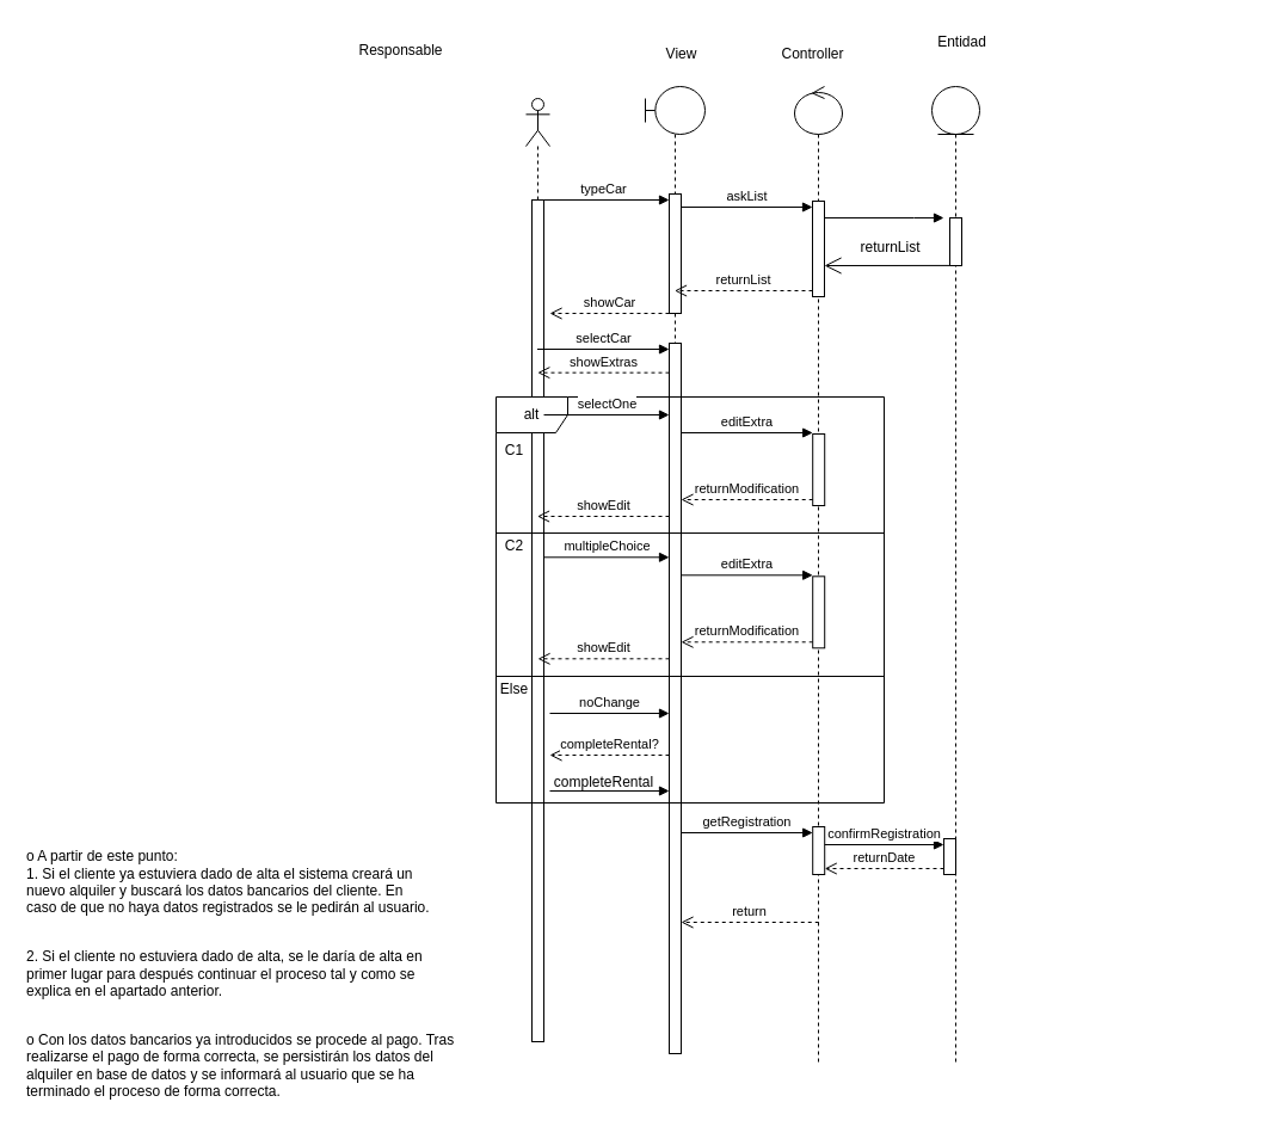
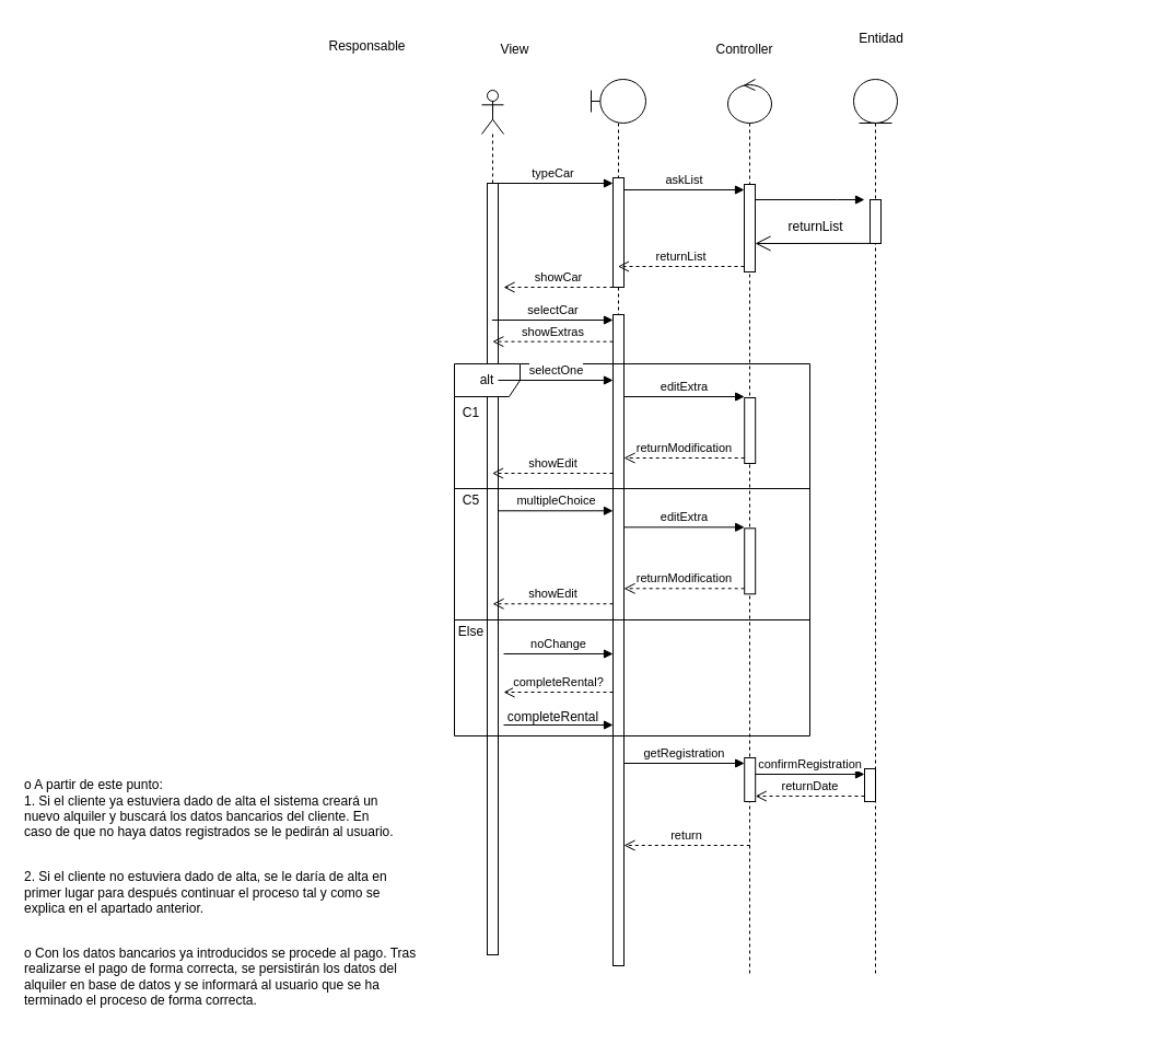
  <mxCell id="0" />
  <mxCell id="1" parent="0" />
  <mxCell id="2" value="" style="shape=umlLifeline;perimeter=lifelinePerimeter;whiteSpace=wrap;html=1;container=1;dropTarget=0;collapsible=0;recursiveResize=0;outlineConnect=0;portConstraint=eastwest;newEdgeStyle={&quot;curved&quot;:0,&quot;rounded&quot;:0};participant=umlActor;" parent="1" vertex="1"><mxGeometry x="440" y="82" width="20" height="790" as="geometry" /></mxCell>
  <mxCell id="3" value="" style="html=1;points=[[0,0,0,0,5],[0,1,0,0,-5],[1,0,0,0,5],[1,1,0,0,-5]];perimeter=orthogonalPerimeter;outlineConnect=0;targetShapes=umlLifeline;portConstraint=eastwest;newEdgeStyle={&quot;curved&quot;:0,&quot;rounded&quot;:0};" vertex="1" parent="2"><mxGeometry x="5" y="85" width="10" height="705" as="geometry" /></mxCell>
  <mxCell id="4" value="" style="shape=umlLifeline;perimeter=lifelinePerimeter;whiteSpace=wrap;html=1;container=1;dropTarget=0;collapsible=0;recursiveResize=0;outlineConnect=0;portConstraint=eastwest;newEdgeStyle={&quot;curved&quot;:0,&quot;rounded&quot;:0};participant=umlControl;" parent="1" vertex="1"><mxGeometry x="665" y="72" width="40" height="820" as="geometry" /></mxCell>
  <mxCell id="5" value="" style="html=1;points=[[0,0,0,0,5],[0,1,0,0,-5],[1,0,0,0,5],[1,1,0,0,-5]];perimeter=orthogonalPerimeter;outlineConnect=0;targetShapes=umlLifeline;portConstraint=eastwest;newEdgeStyle={&quot;curved&quot;:0,&quot;rounded&quot;:0};" vertex="1" parent="4"><mxGeometry x="15" y="96" width="10" height="80" as="geometry" /></mxCell>
  <mxCell id="6" value="" style="html=1;points=[[0,0,0,0,5],[0,1,0,0,-5],[1,0,0,0,5],[1,1,0,0,-5]];perimeter=orthogonalPerimeter;outlineConnect=0;targetShapes=umlLifeline;portConstraint=eastwest;newEdgeStyle={&quot;curved&quot;:0,&quot;rounded&quot;:0};" vertex="1" parent="4"><mxGeometry x="15.21" y="291" width="10" height="60" as="geometry" /></mxCell>
  <mxCell id="7" value="editExtra" style="html=1;verticalAlign=bottom;endArrow=block;curved=0;rounded=0;entryX=0;entryY=0;entryDx=0;entryDy=5;" edge="1" parent="4"><mxGeometry relative="1" as="geometry"><mxPoint x="-95" y="290" as="sourcePoint" /><mxPoint x="15.21" y="290" as="targetPoint" /></mxGeometry></mxCell>
  <mxCell id="8" value="returnModification" style="html=1;verticalAlign=bottom;endArrow=open;dashed=1;endSize=8;curved=0;rounded=0;exitX=0;exitY=1;exitDx=0;exitDy=-5;" edge="1" parent="4" source="6"><mxGeometry relative="1" as="geometry"><mxPoint x="-95" y="346" as="targetPoint" /></mxGeometry></mxCell>
  <mxCell id="9" value="" style="html=1;points=[[0,0,0,0,5],[0,1,0,0,-5],[1,0,0,0,5],[1,1,0,0,-5]];perimeter=orthogonalPerimeter;outlineConnect=0;targetShapes=umlLifeline;portConstraint=eastwest;newEdgeStyle={&quot;curved&quot;:0,&quot;rounded&quot;:0};" vertex="1" parent="4"><mxGeometry x="15.21" y="410.31" width="10" height="60" as="geometry" /></mxCell>
  <mxCell id="10" value="editExtra" style="html=1;verticalAlign=bottom;endArrow=block;curved=0;rounded=0;entryX=0;entryY=0;entryDx=0;entryDy=5;" edge="1" parent="4"><mxGeometry relative="1" as="geometry"><mxPoint x="-95" y="409.31" as="sourcePoint" /><mxPoint x="15.21" y="409.31" as="targetPoint" /></mxGeometry></mxCell>
  <mxCell id="11" value="returnModification" style="html=1;verticalAlign=bottom;endArrow=open;dashed=1;endSize=8;curved=0;rounded=0;exitX=0;exitY=1;exitDx=0;exitDy=-5;" edge="1" parent="4" source="9"><mxGeometry relative="1" as="geometry"><mxPoint x="-95" y="465.31" as="targetPoint" /></mxGeometry></mxCell>
  <mxCell id="12" value="multipleChoice" style="html=1;verticalAlign=bottom;endArrow=block;curved=0;rounded=0;entryX=0;entryY=0;entryDx=0;entryDy=5;" edge="1" parent="4"><mxGeometry relative="1" as="geometry"><mxPoint x="-210" y="394.31" as="sourcePoint" /><mxPoint x="-105" y="394.31" as="targetPoint" /></mxGeometry></mxCell>
  <mxCell id="13" value="showEdit" style="html=1;verticalAlign=bottom;endArrow=open;dashed=1;endSize=8;curved=0;rounded=0;exitX=0;exitY=1;exitDx=0;exitDy=-5;" edge="1" parent="4"><mxGeometry relative="1" as="geometry"><mxPoint x="-215" y="479.31" as="targetPoint" /><mxPoint x="-105" y="479.31" as="sourcePoint" /></mxGeometry></mxCell>
  <mxCell id="14" value="" style="html=1;points=[[0,0,0,0,5],[0,1,0,0,-5],[1,0,0,0,5],[1,1,0,0,-5]];perimeter=orthogonalPerimeter;outlineConnect=0;targetShapes=umlLifeline;portConstraint=eastwest;newEdgeStyle={&quot;curved&quot;:0,&quot;rounded&quot;:0};" vertex="1" parent="4"><mxGeometry x="15.21" y="620" width="10" height="40" as="geometry" /></mxCell>
  <mxCell id="15" value="" style="shape=umlLifeline;perimeter=lifelinePerimeter;whiteSpace=wrap;html=1;container=1;dropTarget=0;collapsible=0;recursiveResize=0;outlineConnect=0;portConstraint=eastwest;newEdgeStyle={&quot;curved&quot;:0,&quot;rounded&quot;:0};participant=umlEntity;" parent="1" vertex="1"><mxGeometry x="780" y="72" width="40" height="820" as="geometry" /></mxCell>
  <mxCell id="16" value="" style="html=1;points=[[0,0,0,0,5],[0,1,0,0,-5],[1,0,0,0,5],[1,1,0,0,-5]];perimeter=orthogonalPerimeter;outlineConnect=0;targetShapes=umlLifeline;portConstraint=eastwest;newEdgeStyle={&quot;curved&quot;:0,&quot;rounded&quot;:0};" vertex="1" parent="15"><mxGeometry x="15" y="110" width="10" height="40" as="geometry" /></mxCell>
  <mxCell id="17" value="" style="html=1;points=[[0,0,0,0,5],[0,1,0,0,-5],[1,0,0,0,5],[1,1,0,0,-5]];perimeter=orthogonalPerimeter;outlineConnect=0;targetShapes=umlLifeline;portConstraint=eastwest;newEdgeStyle={&quot;curved&quot;:0,&quot;rounded&quot;:0};" vertex="1" parent="15"><mxGeometry x="10" y="630" width="10" height="30" as="geometry" /></mxCell>
  <mxCell id="18" value="" style="shape=umlLifeline;perimeter=lifelinePerimeter;whiteSpace=wrap;html=1;container=1;dropTarget=0;collapsible=0;recursiveResize=0;outlineConnect=0;portConstraint=eastwest;newEdgeStyle={&quot;curved&quot;:0,&quot;rounded&quot;:0};participant=umlBoundary;" parent="1" vertex="1"><mxGeometry x="540" y="72" width="50" height="810" as="geometry" /></mxCell>
  <mxCell id="19" value="" style="html=1;points=[[0,0,0,0,5],[0,1,0,0,-5],[1,0,0,0,5],[1,1,0,0,-5]];perimeter=orthogonalPerimeter;outlineConnect=0;targetShapes=umlLifeline;portConstraint=eastwest;newEdgeStyle={&quot;curved&quot;:0,&quot;rounded&quot;:0};" vertex="1" parent="18"><mxGeometry x="20" y="90" width="10" height="100" as="geometry" /></mxCell>
  <mxCell id="20" value="typeCar" style="html=1;verticalAlign=bottom;endArrow=block;curved=0;rounded=0;entryX=0;entryY=0;entryDx=0;entryDy=5;" edge="1" target="19" parent="18"><mxGeometry relative="1" as="geometry"><mxPoint x="-90" y="95" as="sourcePoint" /></mxGeometry></mxCell>
  <mxCell id="21" value="showCar" style="html=1;verticalAlign=bottom;endArrow=open;dashed=1;endSize=8;curved=0;rounded=0;exitX=0;exitY=1;exitDx=0;exitDy=-5;" edge="1" parent="18"><mxGeometry relative="1" as="geometry"><mxPoint x="-80" y="190" as="targetPoint" /><mxPoint x="20" y="190.0" as="sourcePoint" /></mxGeometry></mxCell>
  <mxCell id="22" value="" style="html=1;points=[[0,0,0,0,5],[0,1,0,0,-5],[1,0,0,0,5],[1,1,0,0,-5]];perimeter=orthogonalPerimeter;outlineConnect=0;targetShapes=umlLifeline;portConstraint=eastwest;newEdgeStyle={&quot;curved&quot;:0,&quot;rounded&quot;:0};" vertex="1" parent="18"><mxGeometry x="20" y="215" width="10" height="595" as="geometry" /></mxCell>
- <mxCell id="23" value="View" style="text;html=1;align=center;verticalAlign=middle;resizable=0;points=[];autosize=1;strokeColor=none;fillColor=none;" vertex="1" parent="1"><mxGeometry x="545" y="30" width="50" height="30" as="geometry" /></mxCell>
+ <mxCell id="23" value="View" style="text;html=1;align=center;verticalAlign=middle;resizable=0;points=[];autosize=1;strokeColor=none;fillColor=none;" vertex="1" parent="1"><mxGeometry x="445" y="30" width="50" height="30" as="geometry" /></mxCell>
  <mxCell id="24" value="Controller" style="text;html=1;align=center;verticalAlign=middle;resizable=0;points=[];autosize=1;strokeColor=none;fillColor=none;" vertex="1" parent="1"><mxGeometry x="640" y="30" width="80" height="30" as="geometry" /></mxCell>
  <mxCell id="25" value="Entidad" style="text;html=1;align=center;verticalAlign=middle;resizable=0;points=[];autosize=1;strokeColor=none;fillColor=none;" vertex="1" parent="1"><mxGeometry x="775" y="20" width="60" height="30" as="geometry" /></mxCell>
  <mxCell id="26" value="&amp;nbsp;" style="text;html=1;align=center;verticalAlign=middle;resizable=0;points=[];autosize=1;strokeColor=none;fillColor=none;" vertex="1" parent="1"><mxGeometry x="1015" y="100" width="30" height="30" as="geometry" /></mxCell>
  <mxCell id="27" value="&lt;h1 style=&quot;margin-top: 0px;&quot;&gt;&lt;br&gt;&lt;/h1&gt;&lt;p&gt;&lt;br&gt;&lt;/p&gt;&lt;p&gt;o A partir de este punto:&lt;br&gt;1. Si el cliente ya estuviera dado de alta el sistema creará un&lt;br&gt;nuevo alquiler y buscará los datos bancarios del cliente. En&lt;br&gt;caso de que no haya datos registrados se le pedirán al usuario.&lt;/p&gt;&lt;p&gt;&lt;br&gt;2. Si el cliente no estuviera dado de alta, se le daría de alta en&lt;br&gt;primer lugar para después continuar el proceso tal y como se&lt;br&gt;explica en el apartado anterior.&lt;/p&gt;&lt;p&gt;&lt;br&gt;o Con los datos bancarios ya introducidos se procede al pago. Tras&lt;br&gt;realizarse el pago de forma correcta, se persistirán los datos del&lt;br&gt;alquiler en base de datos y se informará al usuario que se ha&lt;br&gt;terminado el proceso de forma correcta.&lt;/p&gt;" style="text;html=1;whiteSpace=wrap;overflow=hidden;rounded=0;" vertex="1" parent="1"><mxGeometry x="20" y="632" width="410" height="300" as="geometry" /></mxCell>
  <mxCell id="28" value="Responsable" style="text;html=1;align=center;verticalAlign=middle;resizable=0;points=[];autosize=1;strokeColor=none;fillColor=none;" vertex="1" parent="1"><mxGeometry x="290" y="27" width="90" height="30" as="geometry" /></mxCell>
  <mxCell id="29" value="askList" style="html=1;verticalAlign=bottom;endArrow=block;curved=0;rounded=0;entryX=0;entryY=0;entryDx=0;entryDy=5;" edge="1" target="5" parent="1" source="19"><mxGeometry relative="1" as="geometry"><mxPoint x="610" y="167" as="sourcePoint" /></mxGeometry></mxCell>
  <mxCell id="30" value="returnList" style="html=1;verticalAlign=bottom;endArrow=open;dashed=1;endSize=8;curved=0;rounded=0;exitX=0;exitY=1;exitDx=0;exitDy=-5;" edge="1" source="5" parent="1" target="18"><mxGeometry relative="1" as="geometry"><mxPoint x="610" y="237" as="targetPoint" /></mxGeometry></mxCell>
  <mxCell id="31" value="" style="endArrow=block;endFill=1;html=1;edgeStyle=orthogonalEdgeStyle;align=left;verticalAlign=top;rounded=0;" edge="1" parent="1"><mxGeometry x="-1" relative="1" as="geometry"><mxPoint x="690" y="182.03" as="sourcePoint" /><mxPoint x="790" y="182.03" as="targetPoint" /><Array as="points"><mxPoint x="765" y="182.03" /><mxPoint x="765" y="182.03" /></Array><mxPoint as="offset" /></mxGeometry></mxCell>
  <mxCell id="32" value="" style="endArrow=open;endFill=1;endSize=12;html=1;rounded=0;exitX=0;exitY=1;exitDx=0;exitDy=-5;exitPerimeter=0;" edge="1" parent="1"><mxGeometry width="160" relative="1" as="geometry"><mxPoint x="795" y="221.92" as="sourcePoint" /><mxPoint x="690" y="222" as="targetPoint" /></mxGeometry></mxCell>
  <mxCell id="33" value="returnList" style="text;html=1;align=center;verticalAlign=middle;resizable=0;points=[];autosize=1;strokeColor=none;fillColor=none;" vertex="1" parent="1"><mxGeometry x="710" y="192" width="70" height="30" as="geometry" /></mxCell>
  <mxCell id="34" value="selectCar" style="html=1;verticalAlign=bottom;endArrow=block;curved=0;rounded=0;entryX=0;entryY=0;entryDx=0;entryDy=5;" edge="1" target="22" parent="1" source="2"><mxGeometry relative="1" as="geometry"><mxPoint x="490" y="292" as="sourcePoint" /></mxGeometry></mxCell>
  <mxCell id="35" value="showExtras" style="html=1;verticalAlign=bottom;endArrow=open;dashed=1;endSize=8;curved=0;rounded=0;exitX=0;exitY=1;exitDx=0;exitDy=-5;" edge="1" parent="1"><mxGeometry relative="1" as="geometry"><mxPoint x="449.81" y="311.66" as="targetPoint" /><mxPoint x="560" y="311.66" as="sourcePoint" /></mxGeometry></mxCell>
  <mxCell id="36" value="alt" style="shape=umlFrame;whiteSpace=wrap;html=1;pointerEvents=0;" vertex="1" parent="1"><mxGeometry x="415" y="332" width="325" height="340" as="geometry" /></mxCell>
  <mxCell id="37" value="selectOne" style="html=1;verticalAlign=bottom;endArrow=block;curved=0;rounded=0;entryX=0;entryY=0;entryDx=0;entryDy=5;" edge="1" parent="1" source="3"><mxGeometry relative="1" as="geometry"><mxPoint x="490" y="347" as="sourcePoint" /><mxPoint x="560" y="347" as="targetPoint" /></mxGeometry></mxCell>
  <mxCell id="38" value="showEdit" style="html=1;verticalAlign=bottom;endArrow=open;dashed=1;endSize=8;curved=0;rounded=0;exitX=0;exitY=1;exitDx=0;exitDy=-5;" edge="1" parent="1" target="2"><mxGeometry relative="1" as="geometry"><mxPoint x="470" y="432" as="targetPoint" /><mxPoint x="560" y="432" as="sourcePoint" /></mxGeometry></mxCell>
  <mxCell id="39" value="noChange" style="html=1;verticalAlign=bottom;endArrow=block;curved=0;rounded=0;entryX=0;entryY=0;entryDx=0;entryDy=5;" edge="1" parent="1"><mxGeometry relative="1" as="geometry"><mxPoint x="460" y="597" as="sourcePoint" /><mxPoint x="560" y="597" as="targetPoint" /></mxGeometry></mxCell>
  <mxCell id="40" value="completeRental?" style="html=1;verticalAlign=bottom;endArrow=open;dashed=1;endSize=8;curved=0;rounded=0;exitX=0;exitY=1;exitDx=0;exitDy=-5;" edge="1" parent="1"><mxGeometry relative="1" as="geometry"><mxPoint x="460" y="632" as="targetPoint" /><mxPoint x="560" y="632" as="sourcePoint" /></mxGeometry></mxCell>
  <mxCell id="41" value="" style="line;strokeWidth=1;fillColor=none;align=left;verticalAlign=middle;spacingTop=-1;spacingLeft=3;spacingRight=3;rotatable=0;labelPosition=right;points=[];portConstraint=eastwest;strokeColor=inherit;" vertex="1" parent="1"><mxGeometry x="415" y="442" width="325" height="8" as="geometry" /></mxCell>
  <mxCell id="42" value="" style="line;strokeWidth=1;fillColor=none;align=left;verticalAlign=middle;spacingTop=-1;spacingLeft=3;spacingRight=3;rotatable=0;labelPosition=right;points=[];portConstraint=eastwest;strokeColor=inherit;" vertex="1" parent="1"><mxGeometry x="415" y="562" width="325" height="8" as="geometry" /></mxCell>
  <mxCell id="43" value="C1" style="text;html=1;align=center;verticalAlign=middle;resizable=0;points=[];autosize=1;strokeColor=none;fillColor=none;" vertex="1" parent="1"><mxGeometry x="410" y="362" width="40" height="30" as="geometry" /></mxCell>
- <mxCell id="44" value="C2" style="text;html=1;align=center;verticalAlign=middle;resizable=0;points=[];autosize=1;strokeColor=none;fillColor=none;" vertex="1" parent="1"><mxGeometry x="410" y="442" width="40" height="30" as="geometry" /></mxCell>
+ <mxCell id="44" value="C5" style="text;html=1;align=center;verticalAlign=middle;resizable=0;points=[];autosize=1;strokeColor=none;fillColor=none;" vertex="1" parent="1"><mxGeometry x="410" y="442" width="40" height="30" as="geometry" /></mxCell>
  <mxCell id="45" value="Else" style="text;html=1;align=center;verticalAlign=middle;resizable=0;points=[];autosize=1;strokeColor=none;fillColor=none;" vertex="1" parent="1"><mxGeometry x="405" y="562" width="50" height="30" as="geometry" /></mxCell>
  <mxCell id="46" value="" style="html=1;verticalAlign=bottom;endArrow=block;curved=0;rounded=0;entryX=0;entryY=0;entryDx=0;entryDy=5;" edge="1" parent="1"><mxGeometry x="0.2" y="10" relative="1" as="geometry"><mxPoint x="460" y="662" as="sourcePoint" /><mxPoint x="560" y="662" as="targetPoint" /><mxPoint as="offset" /></mxGeometry></mxCell>
  <mxCell id="47" value="completeRental" style="text;html=1;align=center;verticalAlign=middle;resizable=0;points=[];autosize=1;strokeColor=none;fillColor=none;" vertex="1" parent="1"><mxGeometry x="450" y="640" width="110" height="30" as="geometry" /></mxCell>
  <mxCell id="48" value="getRegistration" style="html=1;verticalAlign=bottom;endArrow=block;curved=0;rounded=0;entryX=0;entryY=0;entryDx=0;entryDy=5;" edge="1" target="14" parent="1" source="22"><mxGeometry x="-0.004" relative="1" as="geometry"><mxPoint x="610.21" y="697" as="sourcePoint" /><mxPoint as="offset" /></mxGeometry></mxCell>
  <mxCell id="49" value="return" style="html=1;verticalAlign=bottom;endArrow=open;dashed=1;endSize=8;curved=0;rounded=0;exitX=0;exitY=1;exitDx=0;exitDy=-5;" edge="1" parent="1"><mxGeometry relative="1" as="geometry"><mxPoint x="569.999" y="772" as="targetPoint" /><mxPoint x="685.28" y="772" as="sourcePoint" /></mxGeometry></mxCell>
  <mxCell id="50" value="returnDate" style="html=1;verticalAlign=bottom;endArrow=open;dashed=1;endSize=8;curved=0;rounded=0;exitX=0;exitY=1;exitDx=0;exitDy=-5;" edge="1" source="17" parent="1" target="14"><mxGeometry relative="1" as="geometry"><mxPoint x="720" y="777" as="targetPoint" /><Array as="points" /></mxGeometry></mxCell>
  <mxCell id="51" value="confirmRegistration" style="html=1;verticalAlign=bottom;endArrow=block;curved=0;rounded=0;entryX=0;entryY=0;entryDx=0;entryDy=5;" edge="1" target="17" parent="1" source="14"><mxGeometry relative="1" as="geometry"><mxPoint x="720" y="707" as="sourcePoint" /></mxGeometry></mxCell>
